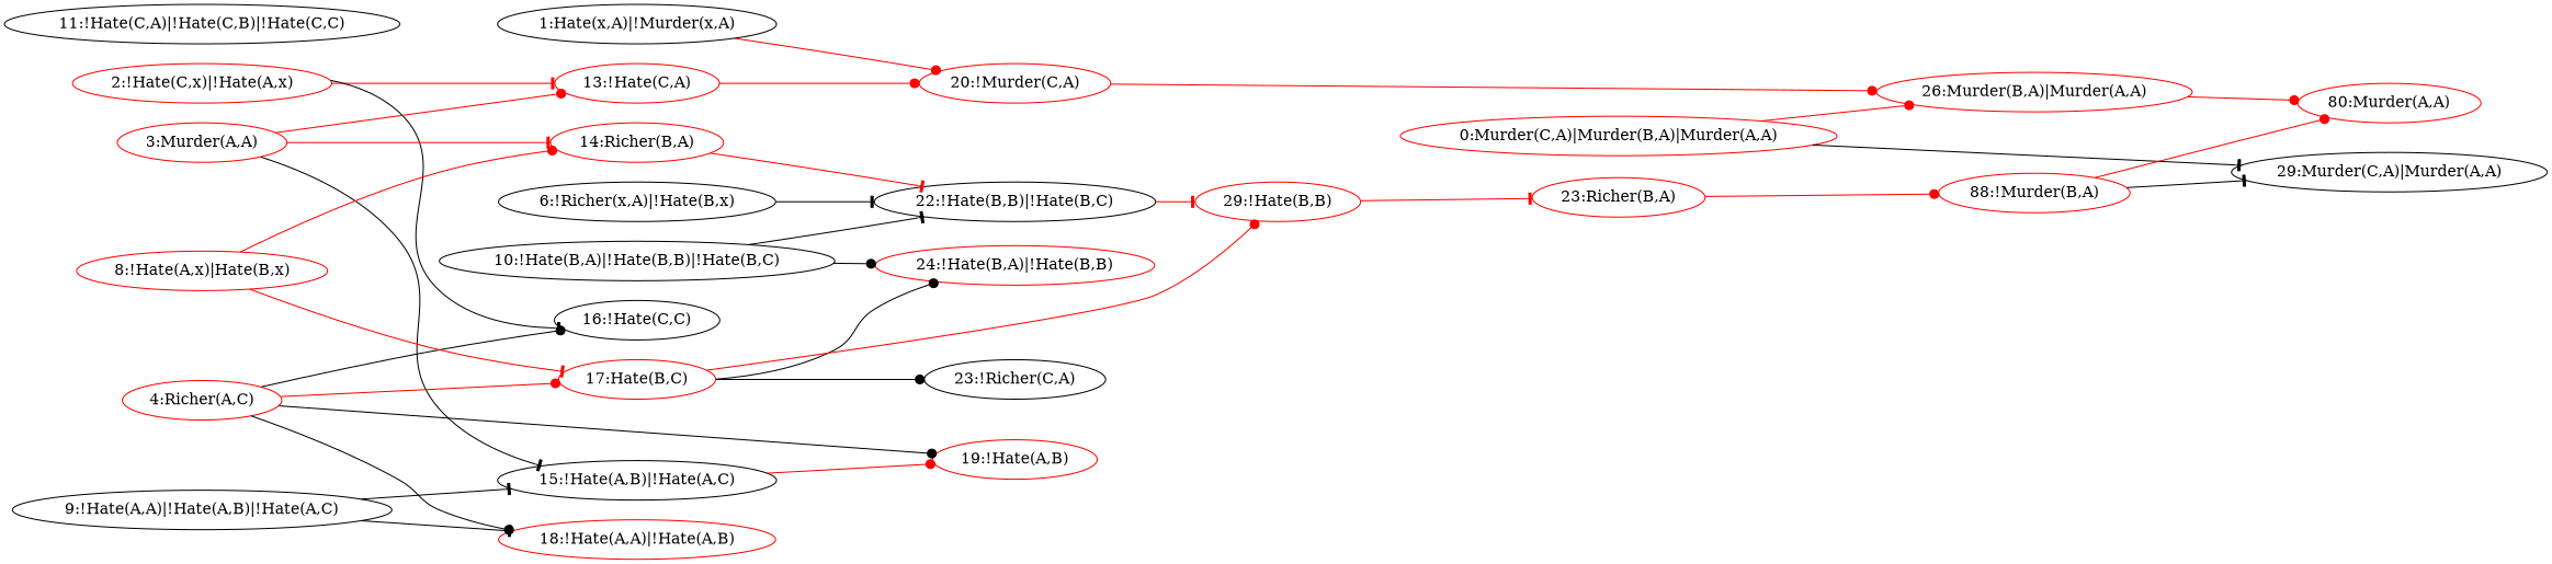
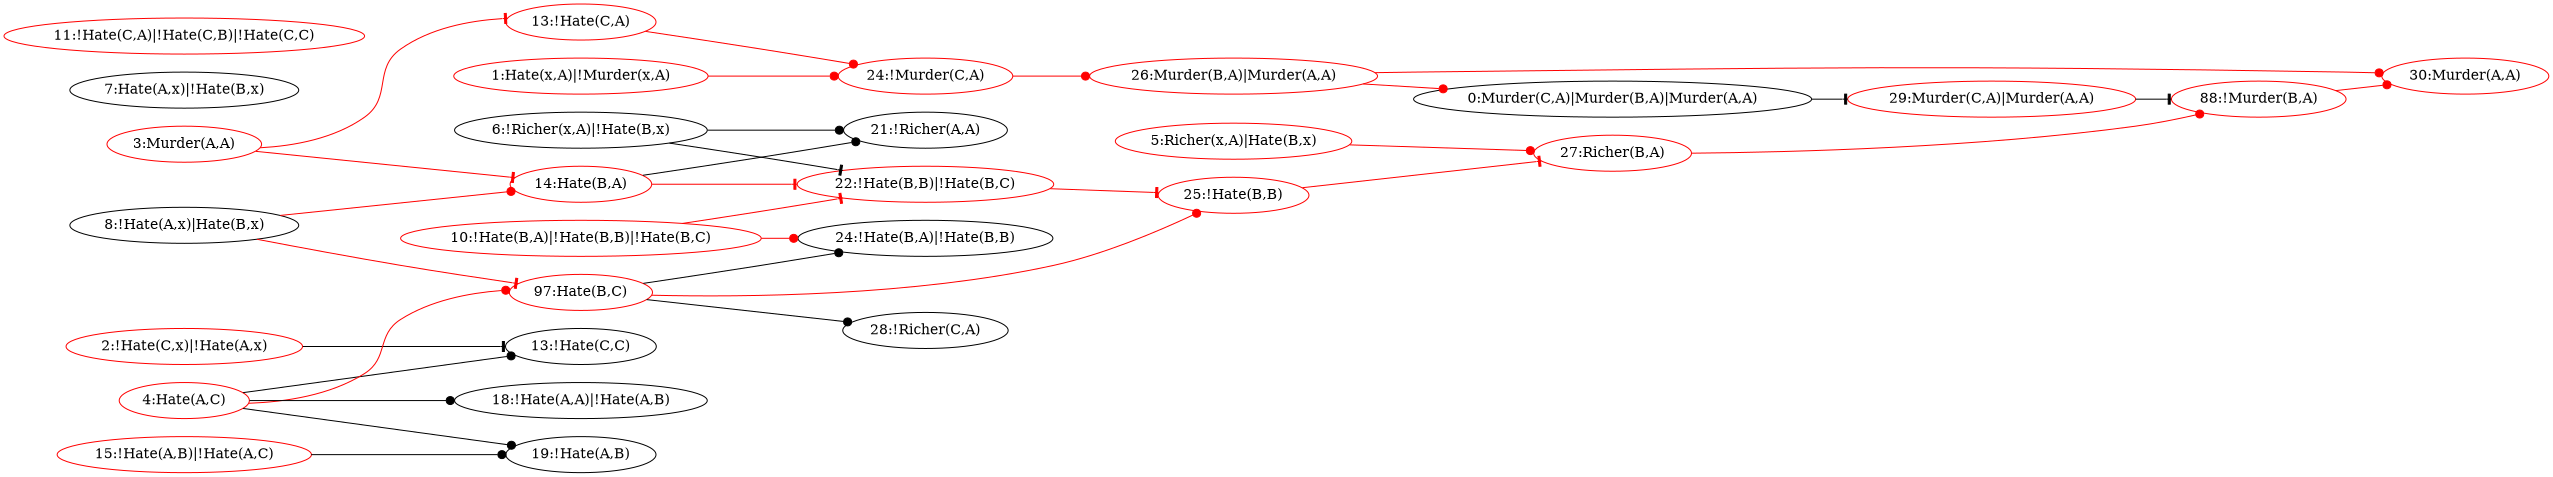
  digraph {
    rankdir=LR
    node [color=red]
    edge [arrowhead=dot color=red]
-   n1 [label="0:Murder(C,A)|Murder(B,A)|Murder(A,A)"]
+   n1 [color=black label="0:Murder(C,A)|Murder(B,A)|Murder(A,A)"]
    n2 [label="26:Murder(B,A)|Murder(A,A)"]
-   n3 [label="29:Murder(C,A)|Murder(A,A)" color=""]
-   n4 [label="80:Murder(A,A)"]
-   n5 [color=black label="1:Hate(x,A)|!Murder(x,A)"]
-   n6 [label="20:!Murder(C,A)"]
+   n3 [label="29:Murder(C,A)|Murder(A,A)"]
+   n4 [label="30:Murder(A,A)"]
+   n5 [label="1:Hate(x,A)|!Murder(x,A)"]
+   n6 [label="24:!Murder(C,A)"]
    n7 [label="2:!Hate(C,x)|!Hate(A,x)"]
    n8 [label="13:!Hate(C,A)"]
-   n9 [label="16:!Hate(C,C)" color=""]
+   n9 [label="13:!Hate(C,C)" color=""]
    n10 [label="3:Murder(A,A)"]
-   n11 [label="14:Richer(B,A)"]
-   n12 [label="15:!Hate(A,B)|!Hate(A,C)" color=""]
-   n14 [color=black label="22:!Hate(B,B)|!Hate(B,C)"]
-   n15 [label="19:!Hate(A,B)"]
-   n16 [label="4:Richer(A,C)"]
-   n17 [label="17:Hate(B,C)"]
-   n18 [label="18:!Hate(A,A)|!Hate(A,B)"]
-   n19 [label="23:!Richer(C,A)" color=""]
-   n20 [label="24:!Hate(B,A)|!Hate(B,B)"]
-   n21 [label="29:!Hate(B,B)"]
-   n23 [label="23:Richer(B,A)"]
+   n11 [label="14:Hate(B,A)"]
+   n12 [label="15:!Hate(A,B)|!Hate(A,C)"]
+   n13 [label="21:!Richer(A,A)" color=""]
+   n14 [label="22:!Hate(B,B)|!Hate(B,C)"]
+   n15 [label="19:!Hate(A,B)" color=""]
+   n16 [label="4:Hate(A,C)"]
+   n17 [label="97:Hate(B,C)"]
+   n18 [label="18:!Hate(A,A)|!Hate(A,B)" color=""]
+   n19 [label="28:!Richer(C,A)" color=""]
+   n20 [label="24:!Hate(B,A)|!Hate(B,B)" color=""]
+   n21 [label="25:!Hate(B,B)"]
+   n22 [label="5:Richer(x,A)|Hate(B,x)"]
+   n23 [label="27:Richer(B,A)"]
    n24 [label="88:!Murder(B,A)"]
    n25 [label="6:!Richer(x,A)|!Hate(B,x)" color=""]
-   n27 [label="8:!Hate(A,x)|Hate(B,x)"]
-   n28 [label="9:!Hate(A,A)|!Hate(A,B)|!Hate(A,C)" color=""]
-   n29 [color=black label="10:!Hate(B,A)|!Hate(B,B)|!Hate(B,C)"]
-   n30 [label="11:!Hate(C,A)|!Hate(C,B)|!Hate(C,C)" color=""]
-   n1 -> n2
+   n26 [label="7:Hate(A,x)|!Hate(B,x)" color=""]
+   n27 [color=black label="8:!Hate(A,x)|Hate(B,x)"]
+   n29 [label="10:!Hate(B,A)|!Hate(B,B)|!Hate(B,C)"]
+   n30 [label="11:!Hate(C,A)|!Hate(C,B)|!Hate(C,C)"]
+   n2 -> n1
    n1 -> n3 [arrowhead=tee color=""]
    n2 -> n4
    n5 -> n6
    n6 -> n2
-   n7 -> n8 [arrowhead=tee]
    n7 -> n9 [arrowhead=tee color=""]
    n8 -> n6
-   n10 -> n8
+   n10 -> n8 [arrowhead=tee]
    n10 -> n11 [arrowhead=tee]
-   n10 -> n12 [arrowhead=tee color=""]
+   n11 -> n13 [color=""]
    n11 -> n14 [arrowhead=tee]
-   n12 -> n15
+   n12 -> n15 [color=""]
    n14 -> n21 [arrowhead=tee]
    n16 -> n9 [color=""]
    n16 -> n15 [color=""]
    n16 -> n17
    n16 -> n18 [color=""]
    n17 -> n19 [color=""]
    n17 -> n20 [color=""]
    n17 -> n21
    n21 -> n23 [arrowhead=tee]
+   n22 -> n23
    n23 -> n24
-   n24 -> n3 [arrowhead=tee color=""]
+   n3 -> n24 [arrowhead=tee color=""]
    n24 -> n4
+   n25 -> n13 [color=""]
    n25 -> n14 [arrowhead=tee color=""]
    n27 -> n11
    n27 -> n17 [arrowhead=tee]
-   n28 -> n12 [arrowhead=tee color=""]
-   n28 -> n18 [arrowhead=tee color=""]
-   n29 -> n14 [arrowhead=tee color=black]
-   n29 -> n20 [color=""]
+   n29 -> n14 [arrowhead=tee]
+   n29 -> n20
  }
